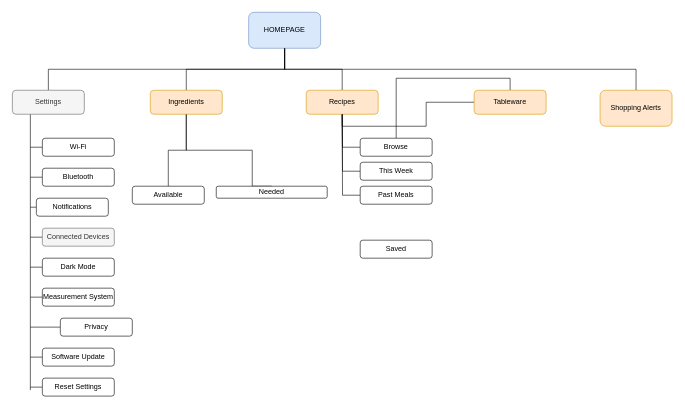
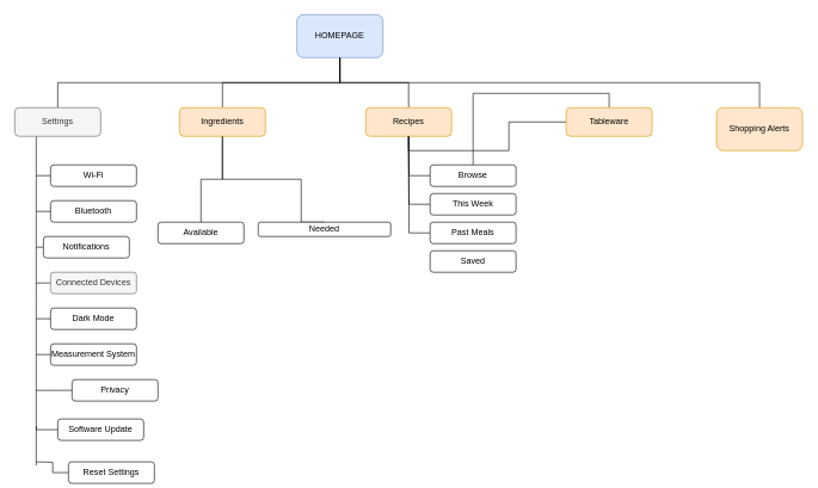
  <mxCell id="0" />
  <mxCell id="1" parent="0" />
  <mxCell id="2" style="edgeStyle=orthogonalEdgeStyle;rounded=0;orthogonalLoop=1;jettySize=auto;html=1;exitX=0.5;exitY=1;exitDx=0;exitDy=0;endArrow=none;endFill=0;entryX=0.5;entryY=0;entryDx=0;entryDy=0;entryPerimeter=0;" edge="1" parent="1" source="3" target="15"><mxGeometry relative="1" as="geometry"><mxPoint x="474" y="100" as="targetPoint" /><Array as="points"><mxPoint x="474" y="115" /><mxPoint x="1060" y="115" /></Array></mxGeometry></mxCell>
  <mxCell id="3" value="HOMEPAGE" style="rounded=1;whiteSpace=wrap;html=1;fillColor=#dae8fc;strokeColor=#6c8ebf;" vertex="1" parent="1"><mxGeometry x="414" y="20" width="120" height="60" as="geometry" /></mxCell>
  <mxCell id="4" style="edgeStyle=orthogonalEdgeStyle;rounded=0;orthogonalLoop=1;jettySize=auto;html=1;exitX=0.25;exitY=1;exitDx=0;exitDy=0;endArrow=none;endFill=0;" edge="1" parent="1" source="6"><mxGeometry relative="1" as="geometry"><mxPoint x="50" y="650" as="targetPoint" /></mxGeometry></mxCell>
  <mxCell id="5" style="edgeStyle=orthogonalEdgeStyle;rounded=0;orthogonalLoop=1;jettySize=auto;html=1;exitX=0.5;exitY=0;exitDx=0;exitDy=0;entryX=0.5;entryY=1;entryDx=0;entryDy=0;endArrow=none;endFill=0;" edge="1" parent="1" source="6" target="3"><mxGeometry relative="1" as="geometry" /></mxCell>
  <mxCell id="6" value="Settings" style="rounded=1;whiteSpace=wrap;html=1;fillColor=#f5f5f5;strokeColor=#666666;fontColor=#333333;" vertex="1" parent="1"><mxGeometry x="20" y="150" width="120" height="40" as="geometry" /></mxCell>
  <mxCell id="7" style="edgeStyle=orthogonalEdgeStyle;rounded=0;orthogonalLoop=1;jettySize=auto;html=1;exitX=0.5;exitY=0;exitDx=0;exitDy=0;endArrow=none;endFill=0;entryX=0.5;entryY=1;entryDx=0;entryDy=0;" edge="1" parent="1" source="9" target="3"><mxGeometry relative="1" as="geometry"><mxPoint x="310" y="110" as="targetPoint" /></mxGeometry></mxCell>
  <mxCell id="8" style="edgeStyle=orthogonalEdgeStyle;rounded=0;orthogonalLoop=1;jettySize=auto;html=1;exitX=0.5;exitY=1;exitDx=0;exitDy=0;endArrow=none;endFill=0;entryX=0.5;entryY=0;entryDx=0;entryDy=0;" edge="1" parent="1" source="9" target="36"><mxGeometry relative="1" as="geometry"><mxPoint x="310" y="400" as="targetPoint" /><Array as="points"><mxPoint x="310" y="250" /><mxPoint x="420" y="250" /></Array></mxGeometry></mxCell>
  <mxCell id="9" value="Ingredients" style="rounded=1;whiteSpace=wrap;html=1;fillColor=#ffe6cc;strokeColor=#d79b00;" vertex="1" parent="1"><mxGeometry x="250" y="150" width="120" height="40" as="geometry" /></mxCell>
  <mxCell id="10" style="edgeStyle=orthogonalEdgeStyle;rounded=0;orthogonalLoop=1;jettySize=auto;html=1;exitX=0.5;exitY=0;exitDx=0;exitDy=0;endArrow=none;endFill=0;entryX=0.5;entryY=1;entryDx=0;entryDy=0;" edge="1" parent="1" source="12" target="3"><mxGeometry relative="1" as="geometry"><mxPoint x="510" y="110" as="targetPoint" /></mxGeometry></mxCell>
  <mxCell id="11" style="edgeStyle=orthogonalEdgeStyle;rounded=0;orthogonalLoop=1;jettySize=auto;html=1;exitX=0.5;exitY=1;exitDx=0;exitDy=0;endArrow=none;endFill=0;" edge="1" parent="1" source="12" target="14"><mxGeometry relative="1" as="geometry" /></mxCell>
  <mxCell id="12" value="Recipes" style="rounded=1;whiteSpace=wrap;html=1;fillColor=#ffe6cc;strokeColor=#d79b00;" vertex="1" parent="1"><mxGeometry x="510" y="150" width="120" height="40" as="geometry" /></mxCell>
  <mxCell id="13" style="edgeStyle=orthogonalEdgeStyle;rounded=0;orthogonalLoop=1;jettySize=auto;html=1;exitX=0.5;exitY=0;exitDx=0;exitDy=0;endArrow=none;endFill=0;" edge="1" parent="1" source="14" target="38"><mxGeometry relative="1" as="geometry"><mxPoint x="670" y="110" as="targetPoint" /></mxGeometry></mxCell>
  <mxCell id="14" value="Tableware" style="rounded=1;whiteSpace=wrap;html=1;fillColor=#ffe6cc;strokeColor=#d79b00;" vertex="1" parent="1"><mxGeometry x="790" y="150" width="120" height="40" as="geometry" /></mxCell>
  <mxCell id="15" value="Shopping Alerts" style="rounded=1;whiteSpace=wrap;html=1;fillColor=#ffe6cc;strokeColor=#d79b00;" vertex="1" parent="1"><mxGeometry x="1000" y="150" width="120" height="60" as="geometry" /></mxCell>
  <mxCell id="16" style="edgeStyle=orthogonalEdgeStyle;rounded=0;orthogonalLoop=1;jettySize=auto;html=1;exitX=0;exitY=0.5;exitDx=0;exitDy=0;endArrow=none;endFill=0;" edge="1" parent="1" source="17"><mxGeometry relative="1" as="geometry"><mxPoint x="50" y="245" as="targetPoint" /></mxGeometry></mxCell>
  <mxCell id="17" value="Wi-Fi" style="rounded=1;whiteSpace=wrap;html=1;" vertex="1" parent="1"><mxGeometry x="70" y="230" width="120" height="30" as="geometry" /></mxCell>
  <mxCell id="18" style="edgeStyle=orthogonalEdgeStyle;rounded=0;orthogonalLoop=1;jettySize=auto;html=1;exitX=0;exitY=0.5;exitDx=0;exitDy=0;endArrow=none;endFill=0;" edge="1" parent="1" source="19"><mxGeometry relative="1" as="geometry"><mxPoint x="50" y="295" as="targetPoint" /></mxGeometry></mxCell>
  <mxCell id="19" value="Bluetooth" style="rounded=1;whiteSpace=wrap;html=1;" vertex="1" parent="1"><mxGeometry x="70" y="280" width="120" height="30" as="geometry" /></mxCell>
  <mxCell id="20" style="edgeStyle=orthogonalEdgeStyle;rounded=0;orthogonalLoop=1;jettySize=auto;html=1;exitX=0;exitY=0.5;exitDx=0;exitDy=0;endArrow=none;endFill=0;" edge="1" parent="1" source="21"><mxGeometry relative="1" as="geometry"><mxPoint x="50" y="345" as="targetPoint" /></mxGeometry></mxCell>
  <mxCell id="21" value="Notifications" style="rounded=1;whiteSpace=wrap;html=1;" vertex="1" parent="1"><mxGeometry x="60" y="330" width="120" height="30" as="geometry" /></mxCell>
  <mxCell id="22" style="edgeStyle=orthogonalEdgeStyle;rounded=0;orthogonalLoop=1;jettySize=auto;html=1;exitX=0;exitY=0.5;exitDx=0;exitDy=0;endArrow=none;endFill=0;" edge="1" parent="1" source="23"><mxGeometry relative="1" as="geometry"><mxPoint x="50" y="395" as="targetPoint" /></mxGeometry></mxCell>
  <mxCell id="23" value="Connected Devices" style="rounded=1;whiteSpace=wrap;html=1;fillColor=#f5f5f5;strokeColor=#666666;fontColor=#333333;" vertex="1" parent="1"><mxGeometry x="70" y="380" width="120" height="30" as="geometry" /></mxCell>
  <mxCell id="24" style="edgeStyle=orthogonalEdgeStyle;rounded=0;orthogonalLoop=1;jettySize=auto;html=1;exitX=0;exitY=0.5;exitDx=0;exitDy=0;endArrow=none;endFill=0;" edge="1" parent="1" source="25"><mxGeometry relative="1" as="geometry"><mxPoint x="50" y="445" as="targetPoint" /></mxGeometry></mxCell>
  <mxCell id="25" value="Dark Mode" style="rounded=1;whiteSpace=wrap;html=1;" vertex="1" parent="1"><mxGeometry x="70" y="430" width="120" height="30" as="geometry" /></mxCell>
  <mxCell id="26" style="edgeStyle=orthogonalEdgeStyle;rounded=0;orthogonalLoop=1;jettySize=auto;html=1;exitX=0;exitY=0.5;exitDx=0;exitDy=0;endArrow=none;endFill=0;" edge="1" parent="1" source="27"><mxGeometry relative="1" as="geometry"><mxPoint x="50" y="495" as="targetPoint" /></mxGeometry></mxCell>
  <mxCell id="27" value="Measurement System" style="rounded=1;whiteSpace=wrap;html=1;" vertex="1" parent="1"><mxGeometry x="70" y="480" width="120" height="30" as="geometry" /></mxCell>
  <mxCell id="28" style="edgeStyle=orthogonalEdgeStyle;rounded=0;orthogonalLoop=1;jettySize=auto;html=1;exitX=0;exitY=0.5;exitDx=0;exitDy=0;endArrow=none;endFill=0;" edge="1" parent="1" source="29"><mxGeometry relative="1" as="geometry"><mxPoint x="50" y="545" as="targetPoint" /></mxGeometry></mxCell>
  <mxCell id="29" value="Privacy" style="rounded=1;whiteSpace=wrap;html=1;" vertex="1" parent="1"><mxGeometry x="100" y="530" width="120" height="30" as="geometry" /></mxCell>
  <mxCell id="30" style="edgeStyle=orthogonalEdgeStyle;rounded=0;orthogonalLoop=1;jettySize=auto;html=1;exitX=0;exitY=0.5;exitDx=0;exitDy=0;endArrow=none;endFill=0;" edge="1" parent="1" source="31"><mxGeometry relative="1" as="geometry"><mxPoint x="50" y="595" as="targetPoint" /></mxGeometry></mxCell>
- <mxCell id="31" value="Software Update" style="rounded=1;whiteSpace=wrap;html=1;" vertex="1" parent="1"><mxGeometry x="70" y="580" width="120" height="30" as="geometry" /></mxCell>
+ <mxCell id="31" value="Software Update" style="rounded=1;whiteSpace=wrap;html=1;" vertex="1" parent="1"><mxGeometry x="80" y="585" width="120" height="30" as="geometry" /></mxCell>
  <mxCell id="32" style="edgeStyle=orthogonalEdgeStyle;rounded=0;orthogonalLoop=1;jettySize=auto;html=1;exitX=0;exitY=0.5;exitDx=0;exitDy=0;endArrow=none;endFill=0;" edge="1" parent="1" source="33"><mxGeometry relative="1" as="geometry"><mxPoint x="50" y="645" as="targetPoint" /></mxGeometry></mxCell>
- <mxCell id="33" value="Reset Settings" style="rounded=1;whiteSpace=wrap;html=1;" vertex="1" parent="1"><mxGeometry x="70" y="630" width="120" height="30" as="geometry" /></mxCell>
+ <mxCell id="33" value="Reset Settings" style="rounded=1;whiteSpace=wrap;html=1;" vertex="1" parent="1"><mxGeometry x="95" y="645" width="120" height="30" as="geometry" /></mxCell>
  <mxCell id="34" style="edgeStyle=orthogonalEdgeStyle;rounded=0;orthogonalLoop=1;jettySize=auto;html=1;exitX=0.5;exitY=0;exitDx=0;exitDy=0;endArrow=none;endFill=0;entryX=0.5;entryY=1;entryDx=0;entryDy=0;" edge="1" parent="1" source="35" target="9"><mxGeometry relative="1" as="geometry"><mxPoint x="310" y="255" as="targetPoint" /></mxGeometry></mxCell>
  <mxCell id="35" value="Available" style="rounded=1;whiteSpace=wrap;html=1;" vertex="1" parent="1"><mxGeometry x="220" y="310" width="120" height="30" as="geometry" /></mxCell>
  <mxCell id="36" value="Needed" style="rounded=1;whiteSpace=wrap;html=1;" vertex="1" parent="1"><mxGeometry x="360" y="310" width="185" height="20" as="geometry" /></mxCell>
  <mxCell id="37" style="edgeStyle=orthogonalEdgeStyle;rounded=0;orthogonalLoop=1;jettySize=auto;html=1;exitX=0;exitY=0.5;exitDx=0;exitDy=0;endArrow=none;endFill=0;" edge="1" parent="1" source="38"><mxGeometry relative="1" as="geometry"><mxPoint x="570" y="190" as="targetPoint" /></mxGeometry></mxCell>
  <mxCell id="38" value="Browse" style="rounded=1;whiteSpace=wrap;html=1;" vertex="1" parent="1"><mxGeometry x="600" y="230" width="120" height="30" as="geometry" /></mxCell>
  <mxCell id="39" style="edgeStyle=orthogonalEdgeStyle;rounded=0;orthogonalLoop=1;jettySize=auto;html=1;exitX=0;exitY=0.5;exitDx=0;exitDy=0;endArrow=none;endFill=0;" edge="1" parent="1" source="40"><mxGeometry relative="1" as="geometry"><mxPoint x="570" y="190" as="targetPoint" /></mxGeometry></mxCell>
  <mxCell id="40" value="This Week" style="rounded=1;whiteSpace=wrap;html=1;" vertex="1" parent="1"><mxGeometry x="600" y="270" width="120" height="30" as="geometry" /></mxCell>
  <mxCell id="41" style="edgeStyle=orthogonalEdgeStyle;rounded=0;orthogonalLoop=1;jettySize=auto;html=1;exitX=0;exitY=0.5;exitDx=0;exitDy=0;endArrow=none;endFill=0;" edge="1" parent="1" source="42"><mxGeometry relative="1" as="geometry"><mxPoint x="570" y="190" as="targetPoint" /></mxGeometry></mxCell>
  <mxCell id="42" value="Past Meals" style="rounded=1;whiteSpace=wrap;html=1;" vertex="1" parent="1"><mxGeometry x="600" y="310" width="120" height="30" as="geometry" /></mxCell>
- <mxCell id="43" value="Saved" style="rounded=1;whiteSpace=wrap;html=1;" vertex="1" parent="1"><mxGeometry x="600" y="400" width="120" height="30" as="geometry" /></mxCell>
+ <mxCell id="43" value="Saved" style="rounded=1;whiteSpace=wrap;html=1;" vertex="1" parent="1"><mxGeometry x="600" y="350" width="120" height="30" as="geometry" /></mxCell>
